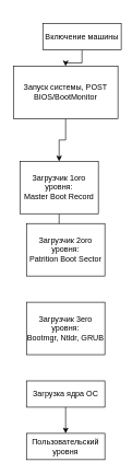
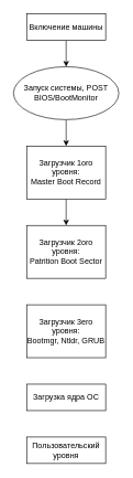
  <mxCell id="0" />
  <mxCell id="1" parent="0" />
  <mxCell id="2" value="" style="edgeStyle=orthogonalEdgeStyle;rounded=0;orthogonalLoop=1;jettySize=auto;html=1;" edge="1" parent="1" source="3" target="5"><mxGeometry relative="1" as="geometry" /></mxCell>
- <mxCell id="3" value="Включение машины" style="rounded=0;whiteSpace=wrap;html=1;" vertex="1" parent="1"><mxGeometry x="65" y="35" width="120" height="40" as="geometry" /></mxCell>
+ <mxCell id="3" value="Включение машины" style="rounded=0;whiteSpace=wrap;html=1;" vertex="1" parent="1"><mxGeometry x="40" y="20" width="120" height="40" as="geometry" /></mxCell>
  <mxCell id="4" value="" style="edgeStyle=orthogonalEdgeStyle;rounded=0;orthogonalLoop=1;jettySize=auto;html=1;" edge="1" parent="1" source="5" target="7"><mxGeometry relative="1" as="geometry" /></mxCell>
- <mxCell id="5" value="Запуск системы, POST&lt;br&gt;BIOS/BootMonitor" style="whiteSpace=wrap;html=1;rounded=0;" vertex="1" parent="1"><mxGeometry x="20" y="100" width="160" height="80" as="geometry" /></mxCell>
+ <mxCell id="5" value="Запуск системы, POST&lt;br&gt;BIOS/BootMonitor" style="ellipse;whiteSpace=wrap;html=1;" vertex="1" parent="1"><mxGeometry x="20" y="100" width="160" height="80" as="geometry" /></mxCell>
  <mxCell id="6" value="" style="edgeStyle=orthogonalEdgeStyle;rounded=0;orthogonalLoop=1;jettySize=auto;html=1;" edge="1" parent="1" source="7" target="8"><mxGeometry relative="1" as="geometry" /></mxCell>
- <mxCell id="7" value="Загрузчик 1ого уровня:&lt;br&gt;Master Boot Record" style="whiteSpace=wrap;html=1;rounded=0;" vertex="1" parent="1"><mxGeometry x="30" y="245" width="120" height="80" as="geometry" /></mxCell>
+ <mxCell id="7" value="Загрузчик 1ого уровня:&lt;br&gt;Master Boot Record" style="whiteSpace=wrap;html=1;rounded=0;" vertex="1" parent="1"><mxGeometry x="40" y="220" width="120" height="80" as="geometry" /></mxCell>
  <mxCell id="8" value="Загрузчик 2ого уровня:&lt;br&gt;Patrition Boot Sector" style="whiteSpace=wrap;html=1;rounded=0;" vertex="1" parent="1"><mxGeometry x="40" y="340" width="120" height="80" as="geometry" /></mxCell>
  <mxCell id="9" value="Загрузчик 3его уровня:&lt;br&gt;Bootmgr, Ntldr, GRUB" style="whiteSpace=wrap;html=1;rounded=0;" vertex="1" parent="1"><mxGeometry x="40" y="460" width="120" height="80" as="geometry" /></mxCell>
- <mxCell id="10" value="" style="edgeStyle=orthogonalEdgeStyle;rounded=0;orthogonalLoop=1;jettySize=auto;html=1;" edge="1" parent="1" source="11" target="12"><mxGeometry relative="1" as="geometry" /></mxCell>
  <mxCell id="11" value="Загрузка ядра ОС" style="whiteSpace=wrap;html=1;rounded=0;" vertex="1" parent="1"><mxGeometry x="40" y="580" width="120" height="40" as="geometry" /></mxCell>
  <mxCell id="12" value="Пользовательский уровня" style="whiteSpace=wrap;html=1;rounded=0;" vertex="1" parent="1"><mxGeometry x="40" y="660" width="120" height="40" as="geometry" /></mxCell>
